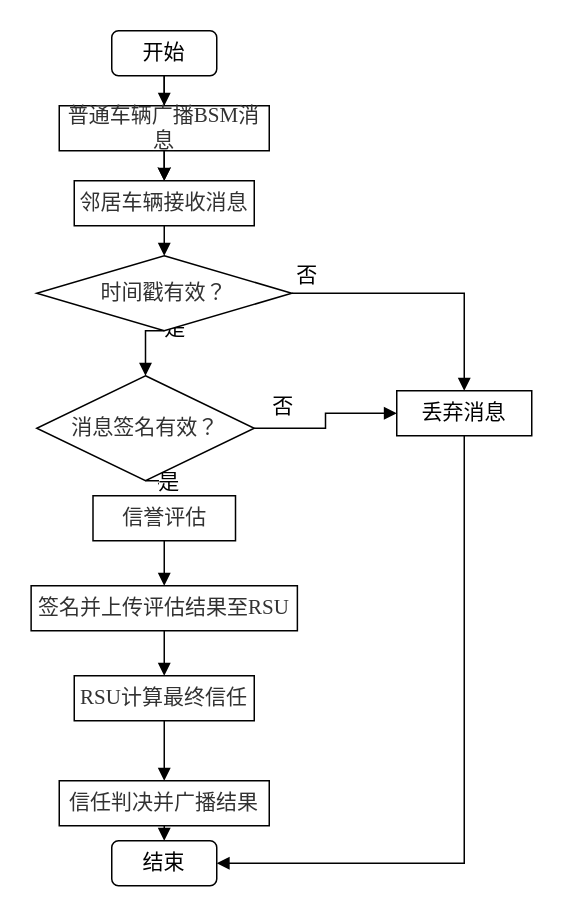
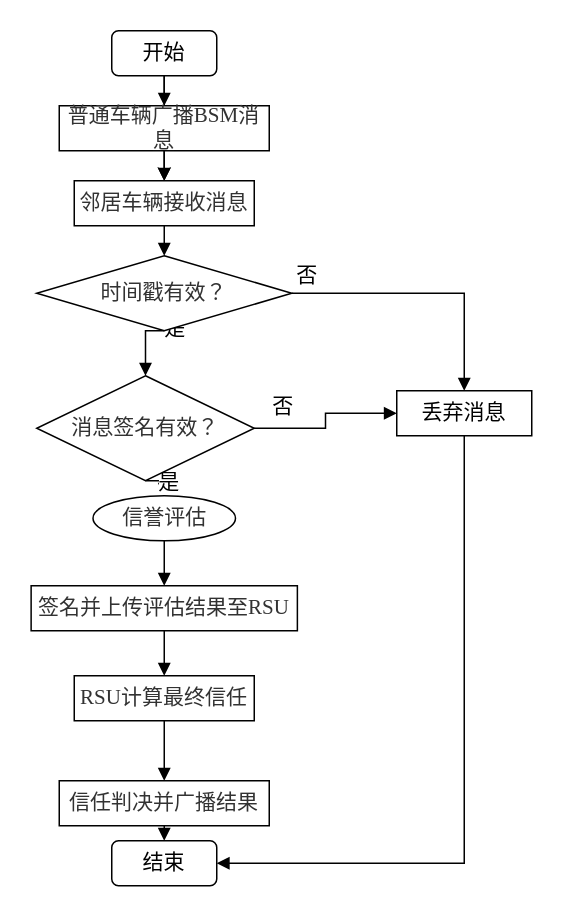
  <mxCell id="0" />
  <mxCell id="1" parent="0" />
  <mxCell id="2" style="edgeStyle=orthogonalEdgeStyle;rounded=0;orthogonalLoop=1;jettySize=auto;html=1;exitX=0.5;exitY=1;exitDx=0;exitDy=0;entryX=0.5;entryY=0;entryDx=0;entryDy=0;align=center;endArrow=block;endFill=1;" edge="1" parent="1" source="4" target="6"><mxGeometry relative="1" as="geometry" /></mxCell>
  <mxCell id="3" value="" style="edgeStyle=orthogonalEdgeStyle;rounded=0;orthogonalLoop=1;jettySize=auto;html=1;endArrow=block;endFill=1;" edge="1" parent="1" source="4" target="8"><mxGeometry relative="1" as="geometry" /></mxCell>
  <mxCell id="4" value="开始" style="rounded=1;whiteSpace=wrap;html=1;fontSize=14;fontFamily=宋体;align=center;" vertex="1" parent="1"><mxGeometry x="74" y="20" width="70" height="30" as="geometry" /></mxCell>
  <mxCell id="5" style="edgeStyle=orthogonalEdgeStyle;rounded=0;orthogonalLoop=1;jettySize=auto;html=1;exitX=0.5;exitY=1;exitDx=0;exitDy=0;entryX=0.5;entryY=0;entryDx=0;entryDy=0;align=center;" edge="1" parent="1" source="6" target="8"><mxGeometry relative="1" as="geometry" /></mxCell>
  <mxCell id="6" value="&lt;span style=&quot;color: rgb(50, 50, 50); font-family: 宋体; background-color: rgba(255, 255, 255, 0.01);&quot;&gt;普通车辆广播BSM消息&lt;/span&gt;" style="rounded=0;whiteSpace=wrap;html=1;fontSize=14;fontFamily=宋体;align=center;" vertex="1" parent="1"><mxGeometry x="39" y="70" width="140" height="30" as="geometry" /></mxCell>
  <mxCell id="7" style="edgeStyle=orthogonalEdgeStyle;rounded=0;orthogonalLoop=1;jettySize=auto;html=1;exitX=0.5;exitY=1;exitDx=0;exitDy=0;entryX=0.5;entryY=0;entryDx=0;entryDy=0;endArrow=block;endFill=1;fontSize=14;" edge="1" parent="1" source="8" target="13"><mxGeometry relative="1" as="geometry" /></mxCell>
  <mxCell id="8" value="&lt;span style=&quot;color: rgb(50, 50, 50); font-family: 宋体; background-color: rgba(255, 255, 255, 0.01);&quot;&gt;邻居车辆接收消息&lt;/span&gt;" style="rounded=0;whiteSpace=wrap;html=1;fontSize=14;fontFamily=宋体;align=center;" vertex="1" parent="1"><mxGeometry x="49" y="120" width="120" height="30" as="geometry" /></mxCell>
  <mxCell id="9" style="edgeStyle=orthogonalEdgeStyle;rounded=0;orthogonalLoop=1;jettySize=auto;html=1;exitX=0.5;exitY=1;exitDx=0;exitDy=0;entryX=0.5;entryY=0;entryDx=0;entryDy=0;endArrow=block;endFill=1;fontFamily=宋体;fontSize=14;" edge="1" parent="1" source="13" target="18"><mxGeometry relative="1" as="geometry" /></mxCell>
  <mxCell id="10" value="是" style="edgeLabel;html=1;align=center;verticalAlign=middle;resizable=0;points=[];fontFamily=宋体;fontSize=14;" vertex="1" connectable="0" parent="9"><mxGeometry x="-0.478" y="-2" relative="1" as="geometry"><mxPoint x="17" as="offset" /></mxGeometry></mxCell>
  <mxCell id="11" style="edgeStyle=orthogonalEdgeStyle;rounded=0;orthogonalLoop=1;jettySize=auto;html=1;exitX=1;exitY=0.5;exitDx=0;exitDy=0;entryX=0.5;entryY=0;entryDx=0;entryDy=0;strokeColor=default;align=center;verticalAlign=middle;fontFamily=Helvetica;fontSize=11;fontColor=default;labelBackgroundColor=default;endArrow=block;endFill=1;" edge="1" parent="1" source="13" target="28"><mxGeometry relative="1" as="geometry" /></mxCell>
  <mxCell id="12" value="否" style="edgeLabel;html=1;align=center;verticalAlign=middle;resizable=0;points=[];fontFamily=宋体;fontSize=14;" vertex="1" connectable="0" parent="11"><mxGeometry x="-0.815" y="2" relative="1" as="geometry"><mxPoint x="-8" y="-10" as="offset" /></mxGeometry></mxCell>
  <mxCell id="13" value="&lt;span style=&quot;color: rgb(50, 50, 50); font-family: 宋体; background-color: rgba(255, 255, 255, 0.01);&quot;&gt;时间戳有效？&lt;/span&gt;" style="rhombus;whiteSpace=wrap;html=1;fontSize=14;fontFamily=宋体;" vertex="1" parent="1"><mxGeometry x="24" y="170" width="170" height="50" as="geometry" /></mxCell>
  <mxCell id="14" style="edgeStyle=orthogonalEdgeStyle;rounded=0;orthogonalLoop=1;jettySize=auto;html=1;exitX=0.5;exitY=1;exitDx=0;exitDy=0;entryX=0.5;entryY=0;entryDx=0;entryDy=0;strokeColor=default;align=center;verticalAlign=middle;fontFamily=Helvetica;fontSize=11;fontColor=default;labelBackgroundColor=default;endArrow=block;endFill=1;" edge="1" parent="1" source="18" target="20"><mxGeometry relative="1" as="geometry" /></mxCell>
  <mxCell id="15" value="是" style="edgeLabel;html=1;align=center;verticalAlign=middle;resizable=0;points=[];fontFamily=宋体;fontSize=14;" vertex="1" connectable="0" parent="14"><mxGeometry x="-0.478" relative="1" as="geometry"><mxPoint x="9" y="1" as="offset" /></mxGeometry></mxCell>
  <mxCell id="16" style="edgeStyle=orthogonalEdgeStyle;rounded=0;orthogonalLoop=1;jettySize=auto;html=1;exitX=1;exitY=0.5;exitDx=0;exitDy=0;entryX=0;entryY=0.5;entryDx=0;entryDy=0;strokeColor=default;align=center;verticalAlign=middle;fontFamily=Helvetica;fontSize=11;fontColor=default;labelBackgroundColor=default;endArrow=block;endFill=1;" edge="1" parent="1" source="18" target="28"><mxGeometry relative="1" as="geometry" /></mxCell>
  <mxCell id="17" value="否" style="edgeLabel;html=1;align=center;verticalAlign=middle;resizable=0;points=[];fontFamily=宋体;fontSize=14;" vertex="1" connectable="0" parent="16"><mxGeometry x="-0.405" y="1" relative="1" as="geometry"><mxPoint x="-13" y="-14" as="offset" /></mxGeometry></mxCell>
  <mxCell id="18" value="&lt;span style=&quot;color: rgb(50, 50, 50); font-family: 宋体; background-color: rgba(255, 255, 255, 0.01);&quot;&gt;消息签名有效？&lt;/span&gt;" style="rhombus;whiteSpace=wrap;html=1;fontSize=14;fontFamily=宋体;" vertex="1" parent="1"><mxGeometry x="24" y="250" width="145" height="70" as="geometry" /></mxCell>
  <mxCell id="19" style="edgeStyle=orthogonalEdgeStyle;rounded=0;orthogonalLoop=1;jettySize=auto;html=1;exitX=0.5;exitY=1;exitDx=0;exitDy=0;entryX=0.5;entryY=0;entryDx=0;entryDy=0;strokeColor=default;align=center;verticalAlign=middle;fontFamily=Helvetica;fontSize=11;fontColor=default;labelBackgroundColor=default;endArrow=block;endFill=1;" edge="1" parent="1" source="20" target="22"><mxGeometry relative="1" as="geometry" /></mxCell>
- <mxCell id="20" value="&lt;span style=&quot;color: rgb(50, 50, 50); font-family: 宋体; background-color: rgba(255, 255, 255, 0.01);&quot;&gt;信誉评估&lt;/span&gt;" style="rounded=0;whiteSpace=wrap;html=1;fontSize=14;fontFamily=宋体;" vertex="1" parent="1"><mxGeometry x="61.5" y="330" width="95" height="30" as="geometry" /></mxCell>
+ <mxCell id="20" value="&lt;span style=&quot;color: rgb(50, 50, 50); font-family: 宋体; background-color: rgba(255, 255, 255, 0.01);&quot;&gt;信誉评估&lt;/span&gt;" style="ellipse;whiteSpace=wrap;html=1;fontSize=14;fontFamily=宋体;" vertex="1" parent="1"><mxGeometry x="61.5" y="330" width="95" height="30" as="geometry" /></mxCell>
  <mxCell id="21" style="edgeStyle=orthogonalEdgeStyle;rounded=0;orthogonalLoop=1;jettySize=auto;html=1;exitX=0.5;exitY=1;exitDx=0;exitDy=0;entryX=0.5;entryY=0;entryDx=0;entryDy=0;strokeColor=default;align=center;verticalAlign=middle;fontFamily=Helvetica;fontSize=11;fontColor=default;labelBackgroundColor=default;endArrow=block;endFill=1;" edge="1" parent="1" source="22" target="24"><mxGeometry relative="1" as="geometry" /></mxCell>
  <mxCell id="22" value="&lt;span style=&quot;color: rgb(50, 50, 50); font-family: 宋体; background-color: rgba(255, 255, 255, 0.01);&quot;&gt;签名并上传评估结果至RSU&lt;/span&gt;" style="rounded=0;whiteSpace=wrap;html=1;fontSize=14;fontFamily=宋体;" vertex="1" parent="1"><mxGeometry x="20.25" y="390" width="177.5" height="30" as="geometry" /></mxCell>
  <mxCell id="23" style="edgeStyle=orthogonalEdgeStyle;rounded=0;orthogonalLoop=1;jettySize=auto;html=1;exitX=0.5;exitY=1;exitDx=0;exitDy=0;entryX=0.5;entryY=0;entryDx=0;entryDy=0;strokeColor=default;align=center;verticalAlign=middle;fontFamily=Helvetica;fontSize=11;fontColor=default;labelBackgroundColor=default;endArrow=block;endFill=1;" edge="1" parent="1" source="24" target="26"><mxGeometry relative="1" as="geometry" /></mxCell>
  <mxCell id="24" value="&lt;span style=&quot;color: rgb(50, 50, 50); font-family: 宋体; background-color: rgba(255, 255, 255, 0.01);&quot;&gt;RSU计算最终信任&lt;/span&gt;" style="rounded=0;whiteSpace=wrap;html=1;fontSize=14;fontFamily=宋体;strokeColor=default;align=center;verticalAlign=middle;fontColor=default;fillColor=default;" vertex="1" parent="1"><mxGeometry x="49" y="450" width="120" height="30" as="geometry" /></mxCell>
  <mxCell id="25" style="edgeStyle=orthogonalEdgeStyle;rounded=0;orthogonalLoop=1;jettySize=auto;html=1;exitX=0.5;exitY=1;exitDx=0;exitDy=0;entryX=0.5;entryY=0;entryDx=0;entryDy=0;strokeColor=default;align=center;verticalAlign=middle;fontFamily=Helvetica;fontSize=11;fontColor=default;labelBackgroundColor=default;endArrow=block;endFill=1;" edge="1" parent="1" source="26" target="29"><mxGeometry relative="1" as="geometry" /></mxCell>
  <mxCell id="26" value="&lt;span style=&quot;color: rgb(50, 50, 50); font-family: 宋体; background-color: rgba(255, 255, 255, 0.01);&quot;&gt;信任判决并广播结果&lt;/span&gt;" style="rounded=0;whiteSpace=wrap;html=1;fontSize=14;fontFamily=宋体;" vertex="1" parent="1"><mxGeometry x="39" y="520" width="140" height="30" as="geometry" /></mxCell>
  <mxCell id="27" style="edgeStyle=orthogonalEdgeStyle;rounded=0;orthogonalLoop=1;jettySize=auto;html=1;exitX=0.5;exitY=1;exitDx=0;exitDy=0;entryX=1;entryY=0.5;entryDx=0;entryDy=0;strokeColor=default;align=center;verticalAlign=middle;fontFamily=Helvetica;fontSize=11;fontColor=default;labelBackgroundColor=default;endArrow=block;endFill=1;" edge="1" parent="1" source="28" target="29"><mxGeometry relative="1" as="geometry" /></mxCell>
  <mxCell id="28" value="丢弃消息" style="rounded=0;whiteSpace=wrap;html=1;fontSize=14;fontFamily=宋体;" vertex="1" parent="1"><mxGeometry x="264" y="260" width="90" height="30" as="geometry" /></mxCell>
  <mxCell id="29" value="结束" style="rounded=1;whiteSpace=wrap;html=1;fontSize=14;fontFamily=宋体;" vertex="1" parent="1"><mxGeometry x="74" y="560" width="70" height="30" as="geometry" /></mxCell>
